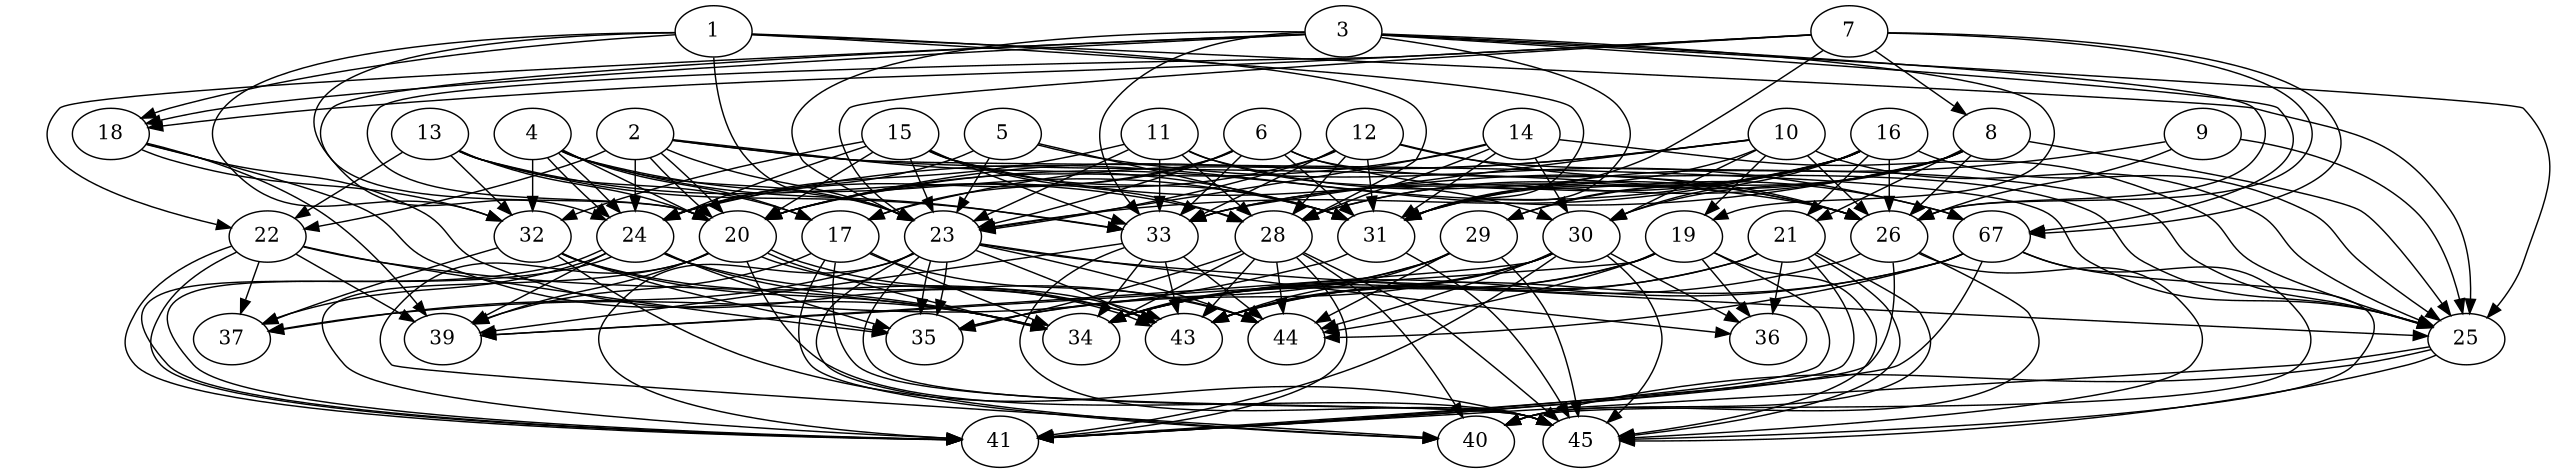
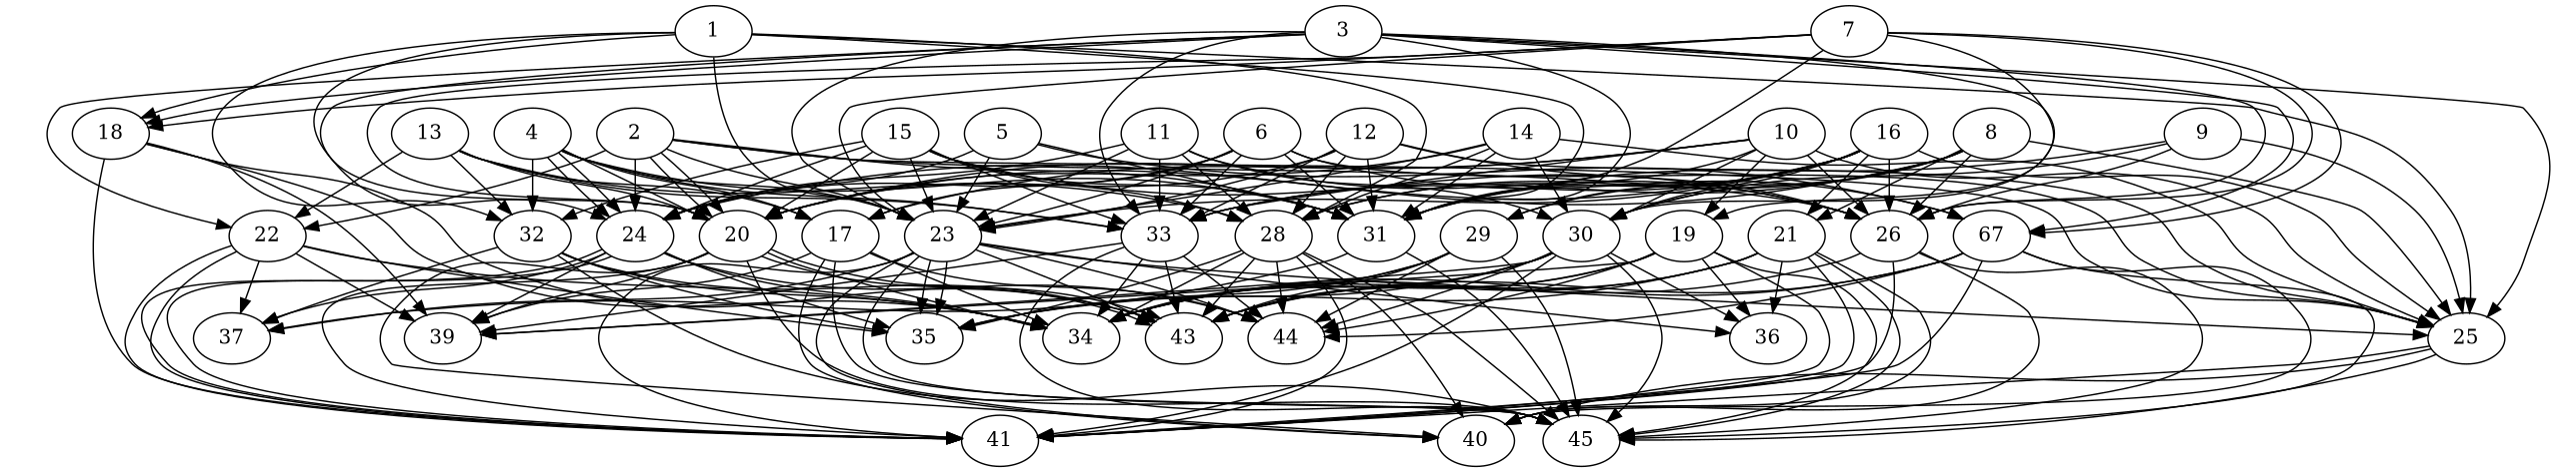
  digraph {
    node [alpha=0.12]
    1 [alpha=0.09 expect_size=27398144]
    18 [alpha=0.11 expect_size=25935872]
    20 [alpha=0.13 expect_size=37594112]
    23 [alpha=0.00 expect_size=17278976]
    25 [alpha=0.18 expect_size=27299840]
    28 [alpha=0.08 expect_size=44886016]
    31 [alpha=0.15 expect_size=21882880]
    32 [alpha=0.07 expect_size=47242240]
    34 [alpha=0.19 expect_size=28822528]
    39 [alpha=0.07 expect_size=30595072]
    41 [alpha=0.07 expect_size=33242112]
    43 [alpha=0.15 expect_size=39412736]
    40 [alpha=0.16 expect_size=51432448]
    45 [alpha=0.18 expect_size=44646400]
    44 [alpha=0.02 expect_size=47815680]
    36 [expect_size=32001024]
    35 [alpha=0.07 expect_size=35691520]
    37 [alpha=0.18 expect_size=18157568]
    2 [alpha=0.15 expect_size=14193664]
    22 [expect_size=31624192]
    24 [alpha=0.03 expect_size=6267904]
    26 [alpha=0.14 expect_size=41950208]
    3 [alpha=0.14 expect_size=22574080]
    19 [alpha=0.05 expect_size=6436864]
    n25 [alpha=0.17 expect_size=17219584 label=67]
    33 [alpha=0.04 expect_size=28049408]
    4 [alpha=0.14 expect_size=38559744]
    17 [expect_size=7792640]
    5 [alpha=0.04 expect_size=35771392]
    6 [alpha=0.04 expect_size=5648384]
    7 [alpha=0.08 expect_size=22537216]
    30 [expect_size=37391360]
    8 [expect_size=23945216]
    21 [alpha=0.11 expect_size=8507392]
    29 [alpha=0.09 expect_size=24426496]
    9 [alpha=0.13 expect_size=28282880]
    10 [alpha=0.08 expect_size=11702272]
    11 [alpha=0.10 expect_size=51479552]
    12 [alpha=0.14 expect_size=26166272]
    13 [alpha=0.15 expect_size=15547392]
    14 [alpha=0.09 expect_size=49602560]
    15 [alpha=0.06 expect_size=35887104]
    16 [alpha=0.10 expect_size=44793856]
    1 -> 18
    1 -> 20
    1 -> 23
    1 -> 25
    1 -> 28
    1 -> 31
    1 -> 32
    18 -> 34
    18 -> 39
-   18 -> 32
+   18 -> 41
    18 -> 43
    20 -> 34
    20 -> 39
    20 -> 41
    20 -> 43
    20 -> 43
    20 -> 40
    20 -> 45
    23 -> 25
    23 -> 41
    23 -> 43
    23 -> 40
    23 -> 45
    23 -> 44
    23 -> 36
    23 -> 35
    23 -> 35
    23 -> 37
    25 -> 41
    25 -> 40
    25 -> 45
    28 -> 34
    28 -> 41
    28 -> 43
    28 -> 40
    28 -> 45
    28 -> 44
    28 -> 35
    31 -> 45
    31 -> 37
    32 -> 34
    32 -> 43
    32 -> 45
    32 -> 35
    32 -> 37
    2 -> 20
    2 -> 20
    2 -> 23
    2 -> 25
    2 -> 31
    2 -> 22
    2 -> 24
    2 -> 26
    22 -> 34
    22 -> 39
    22 -> 41
    22 -> 41
    22 -> 35
    22 -> 37
    24 -> 34
    24 -> 39
    24 -> 41
    24 -> 41
    24 -> 44
    24 -> 35
    24 -> 37
    26 -> 34
    26 -> 41
    26 -> 40
    26 -> 45
    3 -> 18
    3 -> 23
    3 -> 25
    3 -> 31
    3 -> 22
    3 -> 24
    3 -> 26
    3 -> 19
    3 -> n25
    3 -> 33
    19 -> 34
    19 -> 39
    19 -> 41
    19 -> 43
    19 -> 45
    19 -> 44
    19 -> 36
    n25 -> 34
    n25 -> 41
    n25 -> 43
    n25 -> 40
    n25 -> 45
    n25 -> 44
    33 -> 34
    33 -> 39
    33 -> 43
    33 -> 45
    33 -> 44
    4 -> 20
    4 -> 23
    4 -> 31
    4 -> 32
    4 -> 24
    4 -> 24
    4 -> 33
    4 -> 17
    17 -> 34
    17 -> 39
    17 -> 40
    17 -> 45
    17 -> 44
    5 -> 23
    5 -> 31
    5 -> 24
    5 -> n25
    6 -> 23
    6 -> 25
    6 -> 31
    6 -> 24
    6 -> n25
    6 -> 33
    6 -> 17
    7 -> 18
    7 -> 20
    7 -> 23
    7 -> 31
    7 -> 26
    7 -> n25
-   7 -> 8
+   7 -> 30
    30 -> 34
    30 -> 39
    30 -> 41
    30 -> 43
    30 -> 45
    30 -> 44
    30 -> 36
    30 -> 35
    8 -> 25
    8 -> 28
    8 -> 24
    8 -> 26
    8 -> 33
    8 -> 30
    8 -> 21
    8 -> 29
    21 -> 34
    21 -> 41
    21 -> 43
    21 -> 40
    21 -> 45
    21 -> 36
+   21 -> 35
    29 -> 34
    29 -> 43
    29 -> 45
    29 -> 44
    29 -> 35
    9 -> 25
    9 -> 31
    9 -> 26
+   9 -> 30
    10 -> 20
    10 -> 25
    10 -> 31
    10 -> 26
    10 -> 19
    10 -> 33
    10 -> 17
    10 -> 30
    11 -> 23
    11 -> 28
    11 -> 24
    11 -> 26
    11 -> 33
    11 -> 30
    12 -> 20
    12 -> 23
    12 -> 25
    12 -> 28
    12 -> 31
    12 -> 26
    12 -> 33
    13 -> 20
    13 -> 28
    13 -> 32
    13 -> 22
    13 -> 33
    13 -> 17
    14 -> 20
    14 -> 23
    14 -> 25
    14 -> 28
    14 -> 31
    14 -> 30
    15 -> 20
    15 -> 23
    15 -> 28
    15 -> 31
    15 -> 32
    15 -> 24
    15 -> 26
    15 -> 33
    16 -> 20
    16 -> 23
    16 -> 25
    16 -> 28
    16 -> 31
    16 -> 26
    16 -> 33
    16 -> 30
    16 -> 21
    16 -> 29
  }
